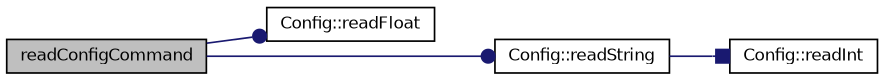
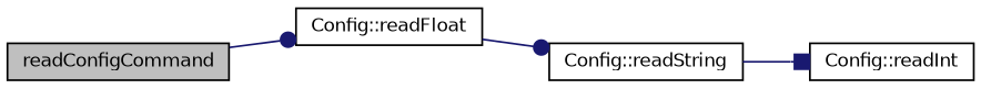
  digraph {
    rankdir=LR
    node [color=black fillcolor=white fontname=Helvetica fontsize=10 shape=record style=filled]
    edge [arrowhead=dot color=midnightblue fontname=Helvetica fontsize=10 labelfontname=Helvetica labelfontsize=10 style=solid]
    n1 [fillcolor=grey75 fontcolor=black height=0.2 label=readConfigCommand width=0.4]
    n2 [height=0.2 label="Config::readFloat" width=0.4]
    n3 [height=0.2 label="Config::readString" width=0.4]
    n4 [height=0.2 label="Config::readInt" width=0.4]
    n1 -> n2
-   n1 -> n3
+   n2 -> n3
    n3 -> n4 [arrowhead=box]
  }
